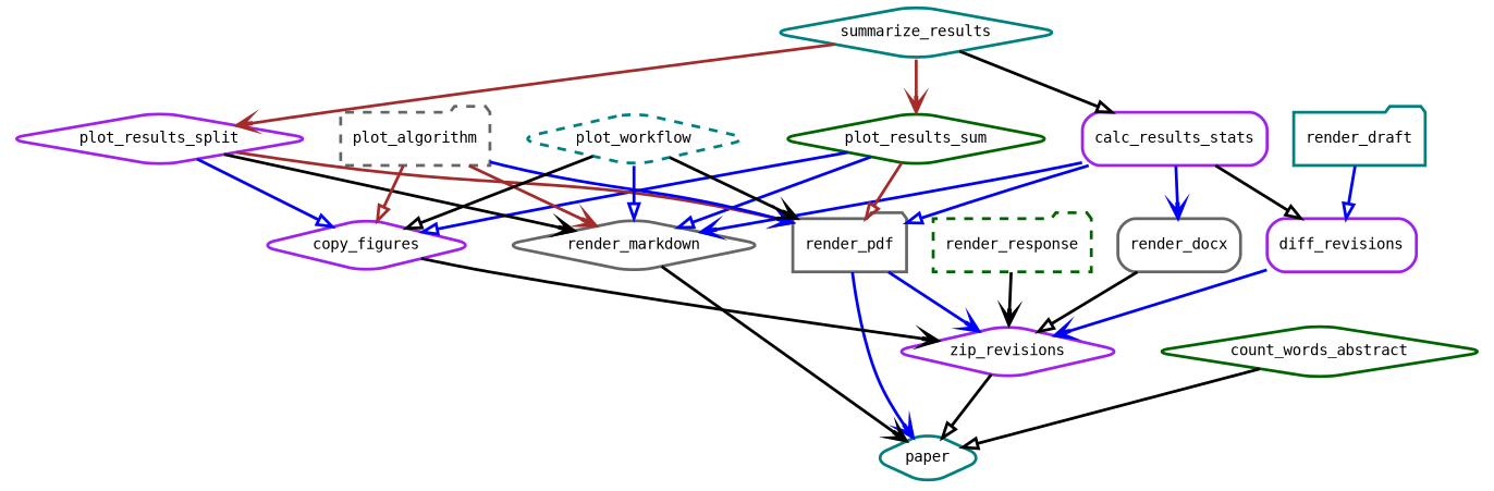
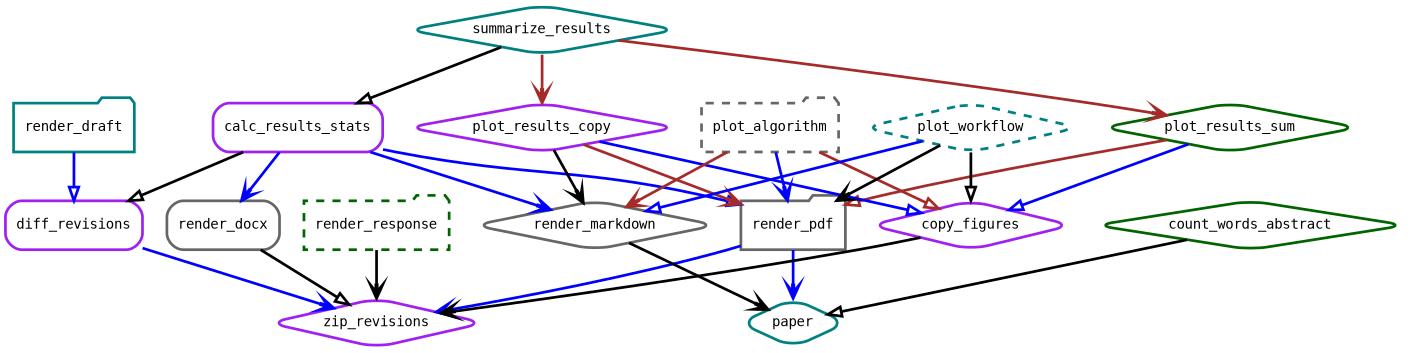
  digraph {
    bgcolor=white
    fontname="DejaVu Sans Mono"
    node [color=purple fontname="DejaVu Sans Mono" fontsize=10 penwidth=2 shape=diamond style=rounded]
    edge [arrowhead=vee color=blue fontname="DejaVu Sans Mono" penwidth=2]
    n1 [color=teal label=paper]
    n2 [color=gray40 label=render_pdf shape=folder]
    n3 [label=zip_revisions]
    n4 [label=calc_results_stats shape=box]
    n5 [color=gray40 label=render_markdown]
    n6 [color=gray40 label=render_docx shape=box]
    n7 [label=diff_revisions shape=box]
    n8 [color=teal label=summarize_results]
    n9 [color=darkgreen label=plot_results_sum]
-   n10 [label=plot_results_split]
+   n10 [label=plot_results_copy]
    n11 [label=copy_figures]
    n12 [color=gray40 label=plot_algorithm shape=folder style="rounded,dashed"]
    n13 [color=teal label=plot_workflow style="rounded,dashed"]
    n14 [color=darkgreen label=count_words_abstract]
    n15 [color=teal label=render_draft shape=folder]
    n16 [color=darkgreen label=render_response shape=folder style="rounded,dashed"]
    n2 -> n1
    n2 -> n3
-   n3 -> n1 [arrowhead=onormal color=black]
    n4 -> n2 [arrowhead=onormal]
    n4 -> n5
    n4 -> n6
    n4 -> n7 [arrowhead=onormal color=black]
    n5 -> n1 [color=black]
    n6 -> n3 [arrowhead=onormal color=black]
    n7 -> n3
    n8 -> n4 [arrowhead=onormal color=black]
    n8 -> n9 [color=brown]
    n8 -> n10 [color=brown]
    n9 -> n2 [arrowhead=onormal color=brown]
-   n9 -> n5 [arrowhead=onormal]
    n9 -> n11 [arrowhead=onormal]
    n10 -> n2 [color=brown]
    n10 -> n5 [color=black]
    n10 -> n11 [arrowhead=onormal]
    n11 -> n3 [color=black]
    n12 -> n2
    n12 -> n5 [color=brown]
    n12 -> n11 [arrowhead=onormal color=brown]
    n13 -> n2 [color=black]
    n13 -> n5 [arrowhead=onormal]
    n13 -> n11 [arrowhead=onormal color=black]
    n14 -> n1 [arrowhead=onormal color=black]
    n15 -> n7 [arrowhead=onormal]
    n16 -> n3 [color=black]
  }
